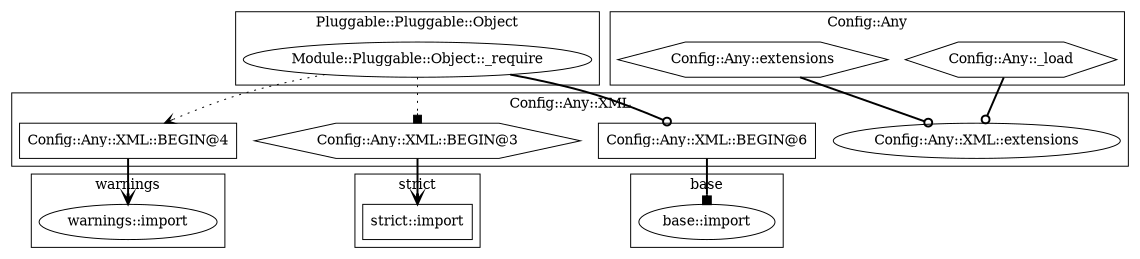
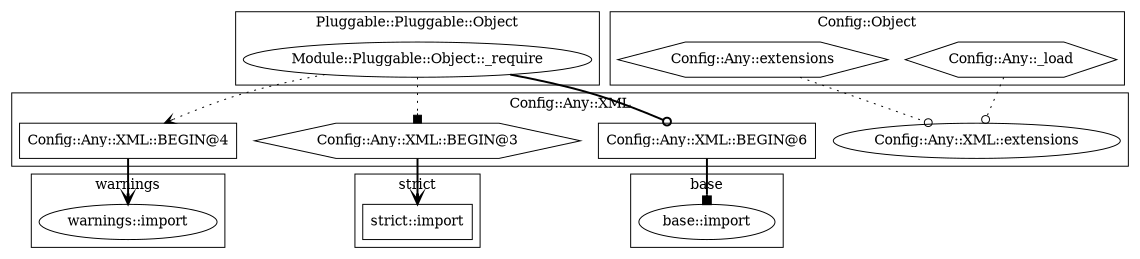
  digraph {
    node [shape=ellipse]
    edge [arrowhead=vee style=bold]
    "base::import"
    "warnings::import"
    "Module::Pluggable::Object::_require"
    "Config::Any::_load" [shape=hexagon]
    "Config::Any::extensions" [shape=hexagon]
    "strict::import" [shape=box]
    "Config::Any::XML::BEGIN@4" [shape=box]
    "Config::Any::XML::BEGIN@3" [shape=hexagon]
    "Config::Any::XML::BEGIN@6" [shape=box]
    "Config::Any::XML::extensions"
    subgraph cluster_1 {
      label=base
      "base::import"
    }
    subgraph cluster_2 {
      label=warnings
      "warnings::import"
    }
    subgraph cluster_3 {
      label="Pluggable::Pluggable::Object"
      "Module::Pluggable::Object::_require"
    }
    subgraph cluster_4 {
-     label="Config::Any"
+     label="Config::Object"
      "Config::Any::_load"
      "Config::Any::extensions"
    }
    subgraph cluster_5 {
      label="strict"
      "strict::import"
    }
    subgraph cluster_6 {
      label="Config::Any::XML"
      "Config::Any::XML::BEGIN@4"
      "Config::Any::XML::BEGIN@3"
      "Config::Any::XML::BEGIN@6"
      "Config::Any::XML::extensions"
    }
    "Module::Pluggable::Object::_require" -> "Config::Any::XML::BEGIN@4" [style=dotted]
    "Module::Pluggable::Object::_require" -> "Config::Any::XML::BEGIN@3" [arrowhead=box style=dotted]
    "Module::Pluggable::Object::_require" -> "Config::Any::XML::BEGIN@6" [arrowhead=odot]
-   "Config::Any::_load" -> "Config::Any::XML::extensions" [arrowhead=odot]
-   "Config::Any::extensions" -> "Config::Any::XML::extensions" [arrowhead=odot]
+   "Config::Any::_load" -> "Config::Any::XML::extensions" [arrowhead=odot style=dotted]
+   "Config::Any::extensions" -> "Config::Any::XML::extensions" [arrowhead=odot style=dotted]
    "Config::Any::XML::BEGIN@4" -> "warnings::import"
    "Config::Any::XML::BEGIN@3" -> "strict::import"
    "Config::Any::XML::BEGIN@6" -> "base::import" [arrowhead=box]
  }
